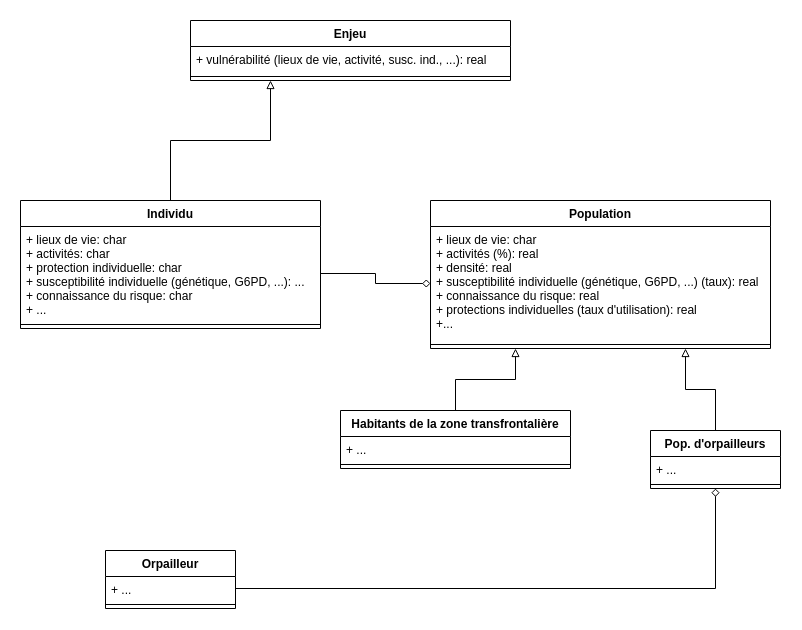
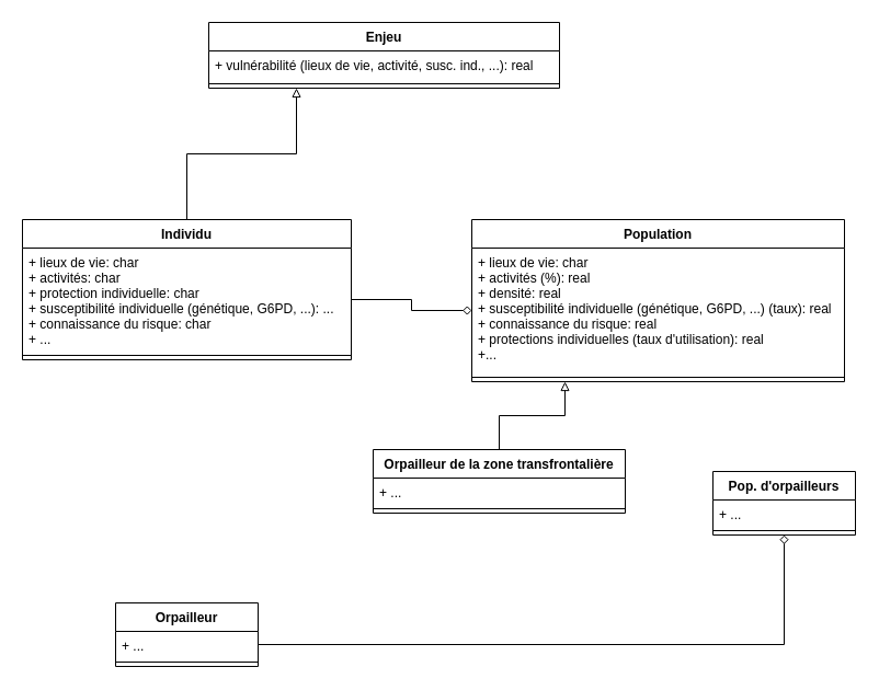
  <mxCell id="0" />
  <mxCell id="1" parent="0" />
  <mxCell id="2" value="Enjeu" style="swimlane;fontStyle=1;align=center;verticalAlign=top;childLayout=stackLayout;horizontal=1;startSize=26;horizontalStack=0;resizeParent=1;resizeParentMax=0;resizeLast=0;collapsible=1;marginBottom=0;" vertex="1" parent="1"><mxGeometry x="190" y="20" width="320" height="60" as="geometry" /></mxCell>
  <mxCell id="3" value="+ vulnérabilité (lieux de vie, activité, susc. ind., ...): real" style="text;strokeColor=none;fillColor=none;align=left;verticalAlign=top;spacingLeft=4;spacingRight=4;overflow=hidden;rotatable=0;points=[[0,0.5],[1,0.5]];portConstraint=eastwest;" vertex="1" parent="2"><mxGeometry y="26" width="320" height="26" as="geometry" /></mxCell>
  <mxCell id="4" value="" style="line;strokeWidth=1;fillColor=none;align=left;verticalAlign=middle;spacingTop=-1;spacingLeft=3;spacingRight=3;rotatable=0;labelPosition=right;points=[];portConstraint=eastwest;" vertex="1" parent="2"><mxGeometry y="52" width="320" height="8" as="geometry" /></mxCell>
  <mxCell id="5" style="edgeStyle=orthogonalEdgeStyle;rounded=0;orthogonalLoop=1;jettySize=auto;html=1;exitX=0.5;exitY=0;exitDx=0;exitDy=0;entryX=0.25;entryY=1;entryDx=0;entryDy=0;endArrow=block;endFill=0;" edge="1" parent="1" source="6" target="2"><mxGeometry relative="1" as="geometry" /></mxCell>
  <mxCell id="6" value="Individu" style="swimlane;fontStyle=1;align=center;verticalAlign=top;childLayout=stackLayout;horizontal=1;startSize=26;horizontalStack=0;resizeParent=1;resizeParentMax=0;resizeLast=0;collapsible=1;marginBottom=0;" vertex="1" parent="1"><mxGeometry x="20" y="200" width="300" height="128" as="geometry" /></mxCell>
  <mxCell id="7" value="+ lieux de vie: char&#10;+ activités: char&#10;+ protection individuelle: char&#10;+ susceptibilité individuelle (génétique, G6PD, ...): ...&#10;+ connaissance du risque: char&#10;+ ..." style="text;strokeColor=none;fillColor=none;align=left;verticalAlign=top;spacingLeft=4;spacingRight=4;overflow=hidden;rotatable=0;points=[[0,0.5],[1,0.5]];portConstraint=eastwest;" vertex="1" parent="6"><mxGeometry y="26" width="300" height="94" as="geometry" /></mxCell>
  <mxCell id="8" value="" style="line;strokeWidth=1;fillColor=none;align=left;verticalAlign=middle;spacingTop=-1;spacingLeft=3;spacingRight=3;rotatable=0;labelPosition=right;points=[];portConstraint=eastwest;" vertex="1" parent="6"><mxGeometry y="120" width="300" height="8" as="geometry" /></mxCell>
  <mxCell id="9" value="Population" style="swimlane;fontStyle=1;align=center;verticalAlign=top;childLayout=stackLayout;horizontal=1;startSize=26;horizontalStack=0;resizeParent=1;resizeParentMax=0;resizeLast=0;collapsible=1;marginBottom=0;" vertex="1" parent="1"><mxGeometry x="430" y="200" width="340" height="148" as="geometry" /></mxCell>
  <mxCell id="10" value="+ lieux de vie: char&#10;+ activités (%): real&#10;+ densité: real&#10;+ susceptibilité individuelle (génétique, G6PD, ...) (taux): real&#10;+ connaissance du risque: real&#10;+ protections individuelles (taux d'utilisation): real&#10;+..." style="text;strokeColor=none;fillColor=none;align=left;verticalAlign=top;spacingLeft=4;spacingRight=4;overflow=hidden;rotatable=0;points=[[0,0.5],[1,0.5]];portConstraint=eastwest;" vertex="1" parent="9"><mxGeometry y="26" width="340" height="114" as="geometry" /></mxCell>
  <mxCell id="11" value="" style="line;strokeWidth=1;fillColor=none;align=left;verticalAlign=middle;spacingTop=-1;spacingLeft=3;spacingRight=3;rotatable=0;labelPosition=right;points=[];portConstraint=eastwest;" vertex="1" parent="9"><mxGeometry y="140" width="340" height="8" as="geometry" /></mxCell>
  <mxCell id="12" style="edgeStyle=orthogonalEdgeStyle;rounded=0;orthogonalLoop=1;jettySize=auto;html=1;exitX=0.5;exitY=0;exitDx=0;exitDy=0;entryX=0.25;entryY=1;entryDx=0;entryDy=0;endArrow=block;endFill=0;" edge="1" parent="1" source="13" target="9"><mxGeometry relative="1" as="geometry" /></mxCell>
- <mxCell id="13" value="Habitants de la zone transfrontalière" style="swimlane;fontStyle=1;align=center;verticalAlign=top;childLayout=stackLayout;horizontal=1;startSize=26;horizontalStack=0;resizeParent=1;resizeParentMax=0;resizeLast=0;collapsible=1;marginBottom=0;" vertex="1" parent="1"><mxGeometry x="340" y="410" width="230" height="58" as="geometry" /></mxCell>
+ <mxCell id="13" value="Orpailleur de la zone transfrontalière" style="swimlane;fontStyle=1;align=center;verticalAlign=top;childLayout=stackLayout;horizontal=1;startSize=26;horizontalStack=0;resizeParent=1;resizeParentMax=0;resizeLast=0;collapsible=1;marginBottom=0;" vertex="1" parent="1"><mxGeometry x="340" y="410" width="230" height="58" as="geometry" /></mxCell>
  <mxCell id="14" value="+ ..." style="text;strokeColor=none;fillColor=none;align=left;verticalAlign=top;spacingLeft=4;spacingRight=4;overflow=hidden;rotatable=0;points=[[0,0.5],[1,0.5]];portConstraint=eastwest;" vertex="1" parent="13"><mxGeometry y="26" width="230" height="24" as="geometry" /></mxCell>
  <mxCell id="15" value="" style="line;strokeWidth=1;fillColor=none;align=left;verticalAlign=middle;spacingTop=-1;spacingLeft=3;spacingRight=3;rotatable=0;labelPosition=right;points=[];portConstraint=eastwest;" vertex="1" parent="13"><mxGeometry y="50" width="230" height="8" as="geometry" /></mxCell>
- <mxCell id="16" style="edgeStyle=orthogonalEdgeStyle;rounded=0;orthogonalLoop=1;jettySize=auto;html=1;exitX=0.5;exitY=0;exitDx=0;exitDy=0;entryX=0.75;entryY=1;entryDx=0;entryDy=0;endArrow=block;endFill=0;" edge="1" parent="1" source="17" target="9"><mxGeometry relative="1" as="geometry" /></mxCell>
  <mxCell id="17" value="Pop. d'orpailleurs" style="swimlane;fontStyle=1;align=center;verticalAlign=top;childLayout=stackLayout;horizontal=1;startSize=26;horizontalStack=0;resizeParent=1;resizeParentMax=0;resizeLast=0;collapsible=1;marginBottom=0;" vertex="1" parent="1"><mxGeometry x="650" y="430" width="130" height="58" as="geometry" /></mxCell>
  <mxCell id="18" value="+ ..." style="text;strokeColor=none;fillColor=none;align=left;verticalAlign=top;spacingLeft=4;spacingRight=4;overflow=hidden;rotatable=0;points=[[0,0.5],[1,0.5]];portConstraint=eastwest;" vertex="1" parent="17"><mxGeometry y="26" width="130" height="24" as="geometry" /></mxCell>
  <mxCell id="19" value="" style="line;strokeWidth=1;fillColor=none;align=left;verticalAlign=middle;spacingTop=-1;spacingLeft=3;spacingRight=3;rotatable=0;labelPosition=right;points=[];portConstraint=eastwest;" vertex="1" parent="17"><mxGeometry y="50" width="130" height="8" as="geometry" /></mxCell>
  <mxCell id="20" style="edgeStyle=orthogonalEdgeStyle;rounded=0;orthogonalLoop=1;jettySize=auto;html=1;exitX=1;exitY=0.5;exitDx=0;exitDy=0;entryX=0;entryY=0.5;entryDx=0;entryDy=0;endArrow=diamond;endFill=0;" edge="1" parent="1" source="7" target="10"><mxGeometry relative="1" as="geometry" /></mxCell>
  <mxCell id="21" value="Orpailleur" style="swimlane;fontStyle=1;align=center;verticalAlign=top;childLayout=stackLayout;horizontal=1;startSize=26;horizontalStack=0;resizeParent=1;resizeParentMax=0;resizeLast=0;collapsible=1;marginBottom=0;" vertex="1" parent="1"><mxGeometry x="105" y="550" width="130" height="58" as="geometry" /></mxCell>
  <mxCell id="22" value="+ ..." style="text;strokeColor=none;fillColor=none;align=left;verticalAlign=top;spacingLeft=4;spacingRight=4;overflow=hidden;rotatable=0;points=[[0,0.5],[1,0.5]];portConstraint=eastwest;" vertex="1" parent="21"><mxGeometry y="26" width="130" height="24" as="geometry" /></mxCell>
  <mxCell id="23" value="" style="line;strokeWidth=1;fillColor=none;align=left;verticalAlign=middle;spacingTop=-1;spacingLeft=3;spacingRight=3;rotatable=0;labelPosition=right;points=[];portConstraint=eastwest;" vertex="1" parent="21"><mxGeometry y="50" width="130" height="8" as="geometry" /></mxCell>
  <mxCell id="24" style="edgeStyle=orthogonalEdgeStyle;rounded=0;orthogonalLoop=1;jettySize=auto;html=1;entryX=0.5;entryY=1;entryDx=0;entryDy=0;endArrow=diamond;endFill=0;" edge="1" parent="1" source="22" target="17"><mxGeometry relative="1" as="geometry" /></mxCell>
